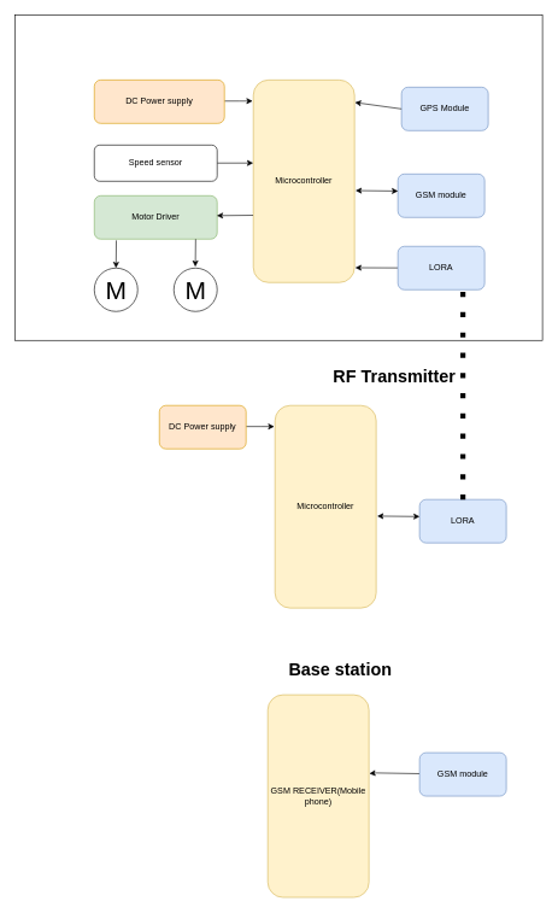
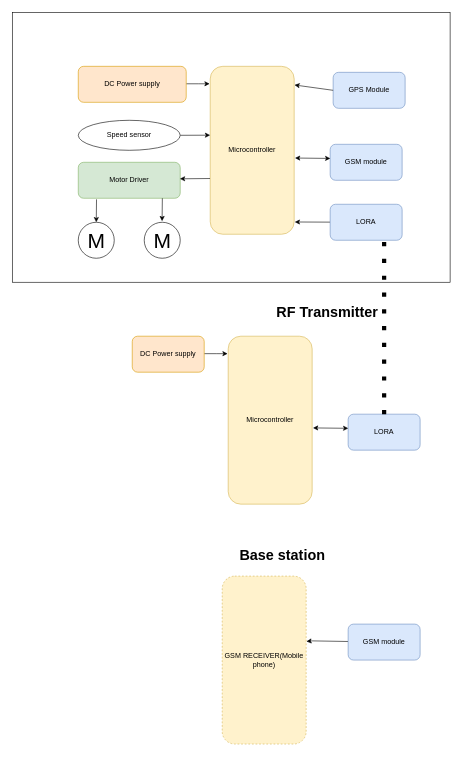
  <mxCell id="0" />
  <mxCell id="1" parent="0" />
  <mxCell id="2" value="" style="whiteSpace=wrap;html=1;" vertex="1" parent="1"><mxGeometry x="20" y="20" width="730" height="450" as="geometry" /></mxCell>
  <mxCell id="3" value="Microcontroller" style="rounded=1;whiteSpace=wrap;html=1;fillColor=#fff2cc;strokeColor=#d6b656;" vertex="1" parent="1"><mxGeometry x="350" y="110" width="140" height="280" as="geometry" /></mxCell>
  <mxCell id="4" style="edgeStyle=orthogonalEdgeStyle;rounded=0;orthogonalLoop=1;jettySize=auto;html=1;entryX=-0.007;entryY=0.104;entryDx=0;entryDy=0;entryPerimeter=0;" edge="1" parent="1" source="5" target="3"><mxGeometry relative="1" as="geometry"><Array as="points"><mxPoint x="330" y="140" /></Array></mxGeometry></mxCell>
  <mxCell id="5" value="DC Power supply" style="rounded=1;whiteSpace=wrap;html=1;fillColor=#ffe6cc;strokeColor=#d79b00;" vertex="1" parent="1"><mxGeometry x="130" y="110" width="180" height="60" as="geometry" /></mxCell>
  <mxCell id="6" value="GPS Module" style="rounded=1;whiteSpace=wrap;html=1;fillColor=#dae8fc;strokeColor=#6c8ebf;" vertex="1" parent="1"><mxGeometry x="555" y="120" width="120" height="60" as="geometry" /></mxCell>
  <mxCell id="7" value="GSM module" style="rounded=1;whiteSpace=wrap;html=1;fillColor=#dae8fc;strokeColor=#6c8ebf;" vertex="1" parent="1"><mxGeometry x="550" y="240" width="120" height="60" as="geometry" /></mxCell>
  <mxCell id="8" value="Motor Driver" style="rounded=1;whiteSpace=wrap;html=1;fillColor=#d5e8d4;strokeColor=#82b366;" vertex="1" parent="1"><mxGeometry x="130" y="270" width="170" height="60" as="geometry" /></mxCell>
  <mxCell id="9" value="M" style="verticalLabelPosition=middle;shadow=0;dashed=0;align=center;html=1;verticalAlign=middle;strokeWidth=1;shape=ellipse;aspect=fixed;fontSize=35;" vertex="1" parent="1"><mxGeometry x="130" y="370" width="60" height="60" as="geometry" /></mxCell>
  <mxCell id="10" value="M" style="verticalLabelPosition=middle;shadow=0;dashed=0;align=center;html=1;verticalAlign=middle;strokeWidth=1;shape=ellipse;aspect=fixed;fontSize=35;" vertex="1" parent="1"><mxGeometry x="240" y="370" width="60" height="60" as="geometry" /></mxCell>
  <mxCell id="11" value="" style="endArrow=classic;html=1;rounded=0;exitX=0;exitY=0.5;exitDx=0;exitDy=0;entryX=1.004;entryY=0.111;entryDx=0;entryDy=0;entryPerimeter=0;" edge="1" parent="1" source="6" target="3"><mxGeometry width="50" height="50" relative="1" as="geometry"><mxPoint x="280" y="370" as="sourcePoint" /><mxPoint x="330" y="320" as="targetPoint" /></mxGeometry></mxCell>
  <mxCell id="12" value="" style="endArrow=classic;startArrow=classic;html=1;rounded=0;exitX=1.01;exitY=0.546;exitDx=0;exitDy=0;exitPerimeter=0;entryX=0.002;entryY=0.393;entryDx=0;entryDy=0;entryPerimeter=0;" edge="1" parent="1" source="3" target="7"><mxGeometry width="50" height="50" relative="1" as="geometry"><mxPoint x="570" y="280" as="sourcePoint" /><mxPoint x="620" y="230" as="targetPoint" /></mxGeometry></mxCell>
  <mxCell id="13" value="" style="endArrow=classic;html=1;rounded=0;exitX=0.179;exitY=1.03;exitDx=0;exitDy=0;exitPerimeter=0;entryX=0.5;entryY=0;entryDx=0;entryDy=0;" edge="1" parent="1" source="8" target="9"><mxGeometry width="50" height="50" relative="1" as="geometry"><mxPoint x="185" y="410" as="sourcePoint" /><mxPoint x="235" y="360" as="targetPoint" /></mxGeometry></mxCell>
  <mxCell id="14" value="" style="endArrow=classic;html=1;rounded=0;exitX=0.179;exitY=1.03;exitDx=0;exitDy=0;exitPerimeter=0;entryX=0.5;entryY=0;entryDx=0;entryDy=0;" edge="1" parent="1"><mxGeometry width="50" height="50" relative="1" as="geometry"><mxPoint x="270.19" y="330" as="sourcePoint" /><mxPoint x="269.76" y="368.2" as="targetPoint" /></mxGeometry></mxCell>
  <mxCell id="15" value="" style="endArrow=classic;html=1;rounded=0;entryX=0.997;entryY=0.459;entryDx=0;entryDy=0;entryPerimeter=0;exitX=-0.002;exitY=0.668;exitDx=0;exitDy=0;exitPerimeter=0;" edge="1" parent="1" source="3" target="8"><mxGeometry width="50" height="50" relative="1" as="geometry"><mxPoint x="290" y="380" as="sourcePoint" /><mxPoint x="340" y="330" as="targetPoint" /></mxGeometry></mxCell>
  <mxCell id="16" style="edgeStyle=none;rounded=0;orthogonalLoop=1;jettySize=auto;html=1;entryX=-0.001;entryY=0.41;entryDx=0;entryDy=0;entryPerimeter=0;" edge="1" parent="1" source="17" target="3"><mxGeometry relative="1" as="geometry" /></mxCell>
- <mxCell id="17" value="Speed sensor" style="rounded=1;whiteSpace=wrap;html=1;" vertex="1" parent="1"><mxGeometry x="130" y="200" width="170" height="50" as="geometry" /></mxCell>
+ <mxCell id="17" value="Speed sensor" style="ellipse;whiteSpace=wrap;html=1;" vertex="1" parent="1"><mxGeometry x="130" y="200" width="170" height="50" as="geometry" /></mxCell>
  <mxCell id="18" value="Microcontroller" style="rounded=1;whiteSpace=wrap;html=1;fillColor=#fff2cc;strokeColor=#d6b656;" vertex="1" parent="1"><mxGeometry x="380" y="560" width="140" height="280" as="geometry" /></mxCell>
  <mxCell id="19" style="edgeStyle=orthogonalEdgeStyle;rounded=0;orthogonalLoop=1;jettySize=auto;html=1;entryX=-0.007;entryY=0.104;entryDx=0;entryDy=0;entryPerimeter=0;" edge="1" parent="1" source="20" target="18"><mxGeometry relative="1" as="geometry"><Array as="points"><mxPoint x="360" y="590" /></Array></mxGeometry></mxCell>
  <mxCell id="20" value="DC Power supply" style="rounded=1;whiteSpace=wrap;html=1;fillColor=#ffe6cc;strokeColor=#d79b00;" vertex="1" parent="1"><mxGeometry x="220" y="560" width="120" height="60" as="geometry" /></mxCell>
  <mxCell id="21" value="" style="endArrow=classic;startArrow=classic;html=1;rounded=0;exitX=1.01;exitY=0.546;exitDx=0;exitDy=0;exitPerimeter=0;entryX=0.002;entryY=0.393;entryDx=0;entryDy=0;entryPerimeter=0;" edge="1" parent="1" source="18"><mxGeometry width="50" height="50" relative="1" as="geometry"><mxPoint x="600" y="730" as="sourcePoint" /><mxPoint x="580.24" y="713.58" as="targetPoint" /></mxGeometry></mxCell>
  <mxCell id="22" value="RF Transmitter" style="text;strokeColor=none;fillColor=none;html=1;fontSize=24;fontStyle=1;verticalAlign=middle;align=center;" vertex="1" parent="1"><mxGeometry x="495" y="500" width="100" height="40" as="geometry" /></mxCell>
  <mxCell id="23" style="edgeStyle=none;rounded=0;orthogonalLoop=1;jettySize=auto;html=1;entryX=1.007;entryY=0.927;entryDx=0;entryDy=0;entryPerimeter=0;" edge="1" parent="1" source="24" target="3"><mxGeometry relative="1" as="geometry" /></mxCell>
  <mxCell id="24" value="LORA" style="rounded=1;whiteSpace=wrap;html=1;fillColor=#dae8fc;strokeColor=#6c8ebf;" vertex="1" parent="1"><mxGeometry x="550" y="340" width="120" height="60" as="geometry" /></mxCell>
  <mxCell id="25" value="LORA" style="rounded=1;whiteSpace=wrap;html=1;fillColor=#dae8fc;strokeColor=#6c8ebf;" vertex="1" parent="1"><mxGeometry x="580" y="690" width="120" height="60" as="geometry" /></mxCell>
  <mxCell id="26" value="Base station" style="text;strokeColor=none;fillColor=none;html=1;fontSize=24;fontStyle=1;verticalAlign=middle;align=center;" vertex="1" parent="1"><mxGeometry x="420" y="905" width="100" height="40" as="geometry" /></mxCell>
- <mxCell id="27" value="GSM RECEIVER(Mobile phone)" style="rounded=1;whiteSpace=wrap;html=1;fillColor=#fff2cc;strokeColor=#d6b656;" vertex="1" parent="1"><mxGeometry x="370" y="960" width="140" height="280" as="geometry" /></mxCell>
+ <mxCell id="27" value="GSM RECEIVER(Mobile phone)" style="rounded=1;whiteSpace=wrap;html=1;fillColor=#fff2cc;strokeColor=#d6b656;dashed=1;" vertex="1" parent="1"><mxGeometry x="370" y="960" width="140" height="280" as="geometry" /></mxCell>
  <mxCell id="28" style="edgeStyle=none;rounded=0;orthogonalLoop=1;jettySize=auto;html=1;entryX=1.003;entryY=0.389;entryDx=0;entryDy=0;entryPerimeter=0;" edge="1" parent="1" source="29" target="27"><mxGeometry relative="1" as="geometry"><Array as="points"><mxPoint x="520" y="1068" /></Array></mxGeometry></mxCell>
  <mxCell id="29" value="GSM module" style="rounded=1;whiteSpace=wrap;html=1;fillColor=#dae8fc;strokeColor=#6c8ebf;" vertex="1" parent="1"><mxGeometry x="580" y="1040" width="120" height="60" as="geometry" /></mxCell>
  <mxCell id="30" value="" style="endArrow=none;dashed=1;html=1;dashPattern=1 3;strokeWidth=7;rounded=0;entryX=0.75;entryY=1;entryDx=0;entryDy=0;" edge="1" parent="1" source="25" target="24"><mxGeometry width="50" height="50" relative="1" as="geometry"><mxPoint x="390" y="630" as="sourcePoint" /><mxPoint x="440" y="580" as="targetPoint" /></mxGeometry></mxCell>
